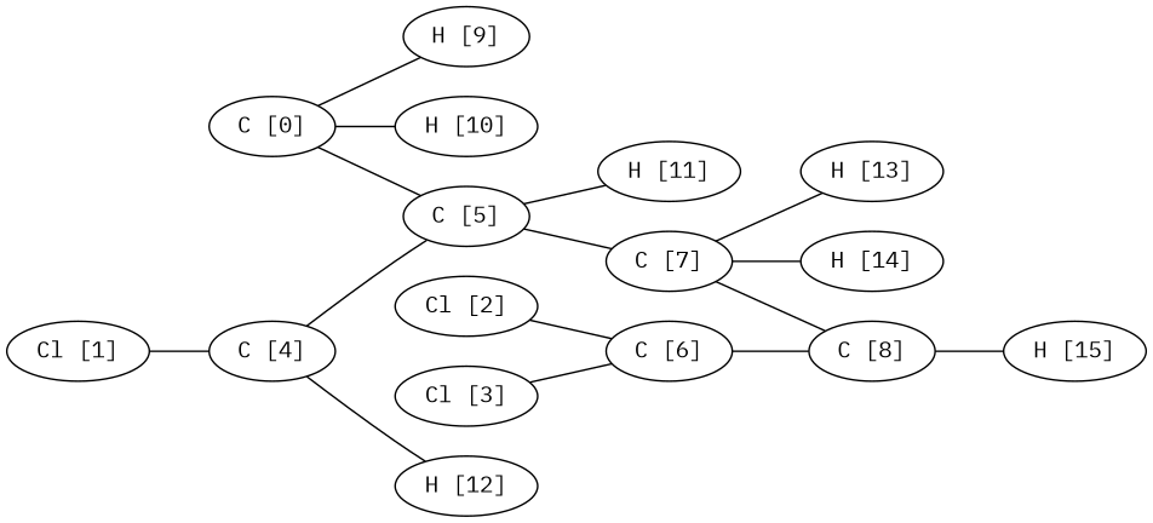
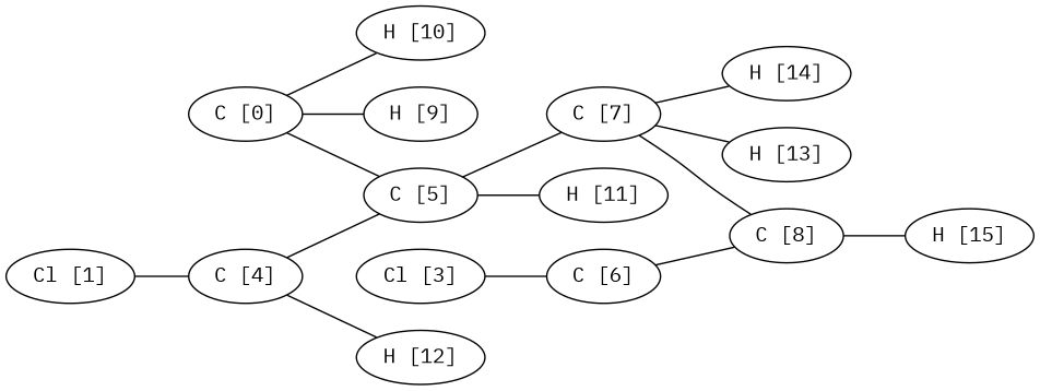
  graph {
    fontname="IBM Plex Mono"
    rankdir=LR
    node [fontname="IBM Plex Mono"]
    edge [fontname="IBM Plex Mono"]
    n1 [label="C [0]"]
    n2 [label="C [5]"]
    n3 [label="H [9]"]
    n4 [label="H [10]"]
    n5 [label="H [11]"]
    n6 [label="C [7]"]
    n7 [label="Cl [1]"]
    n8 [label="C [4]"]
    n9 [label="H [12]"]
-   n10 [label="Cl [2]"]
    n11 [label="C [6]"]
    n12 [label="C [8]"]
    n13 [label="Cl [3]"]
    n14 [label="H [13]"]
    n15 [label="H [14]"]
    n16 [label="H [15]"]
    n1 -- n2
    n1 -- n3
    n1 -- n4
    n2 -- n5
    n2 -- n6
    n6 -- n12
    n6 -- n14
    n6 -- n15
    n7 -- n8
    n8 -- n2
    n8 -- n9
-   n10 -- n11
    n11 -- n12
    n12 -- n16
    n13 -- n11
  }
